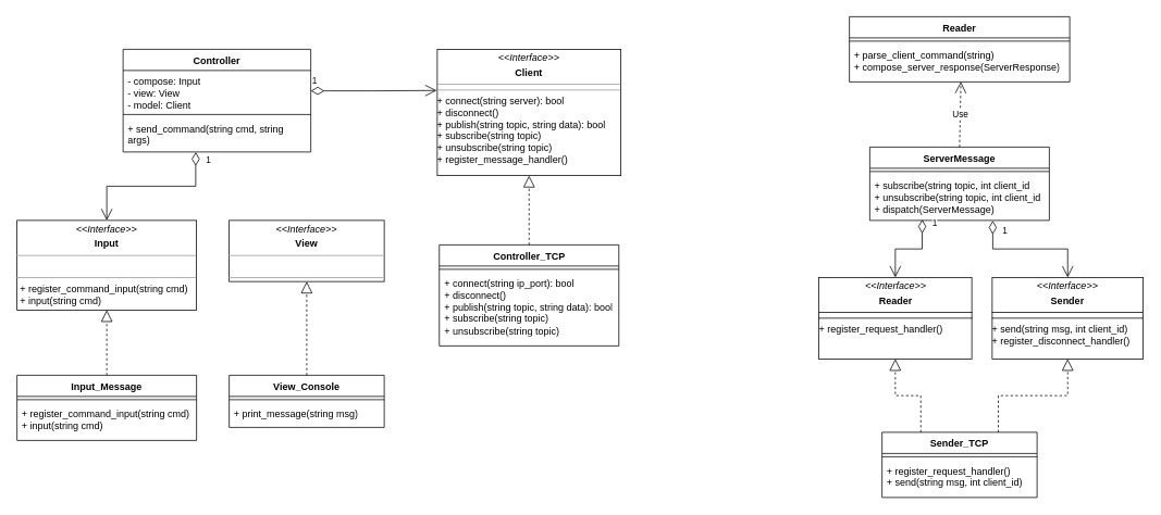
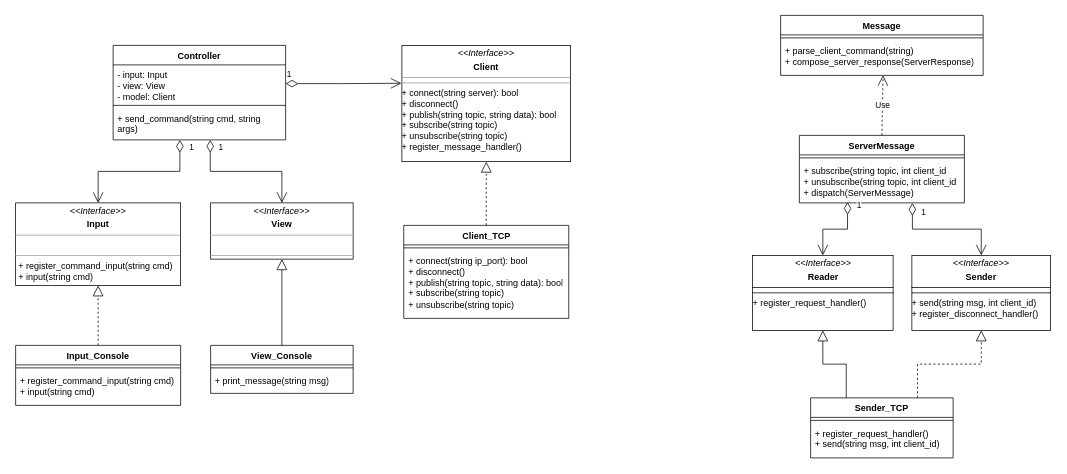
  <mxCell id="0" />
  <mxCell id="1" parent="0" />
  <mxCell id="2" value="&lt;p style=&quot;margin:0px;margin-top:4px;text-align:center;&quot;&gt;&lt;i&gt;&amp;lt;&amp;lt;Interface&amp;gt;&amp;gt;&lt;/i&gt;&lt;/p&gt;&lt;p style=&quot;margin:0px;margin-top:4px;text-align:center;&quot;&gt;&lt;b&gt;Client&lt;/b&gt;&lt;br&gt;&lt;/p&gt;&lt;hr size=&quot;1&quot;&gt;&lt;hr size=&quot;1&quot;&gt;+ connect(string server): bool&lt;br&gt;+ disconnect()&lt;br&gt;+ publish(string topic, string data): bool&lt;br&gt;+ subscribe(string topic)&lt;br&gt;+ unsubscribe(string topic)&lt;br&gt;+ register_message_handler()" style="verticalAlign=top;align=left;overflow=fill;fontSize=12;fontFamily=Helvetica;html=1;whiteSpace=wrap;" parent="1" vertex="1"><mxGeometry x="535" y="60" width="225" height="155" as="geometry" /></mxCell>
- <mxCell id="3" value="Controller_TCP" style="swimlane;fontStyle=1;align=center;verticalAlign=top;childLayout=stackLayout;horizontal=1;startSize=26;horizontalStack=0;resizeParent=1;resizeParentMax=0;resizeLast=0;collapsible=1;marginBottom=0;whiteSpace=wrap;html=1;" parent="1" vertex="1"><mxGeometry x="537.5" y="300" width="220" height="124" as="geometry" /></mxCell>
+ <mxCell id="3" value="Client_TCP" style="swimlane;fontStyle=1;align=center;verticalAlign=top;childLayout=stackLayout;horizontal=1;startSize=26;horizontalStack=0;resizeParent=1;resizeParentMax=0;resizeLast=0;collapsible=1;marginBottom=0;whiteSpace=wrap;html=1;" parent="1" vertex="1"><mxGeometry x="537.5" y="300" width="220" height="124" as="geometry" /></mxCell>
  <mxCell id="4" value="" style="line;strokeWidth=1;fillColor=none;align=left;verticalAlign=middle;spacingTop=-1;spacingLeft=3;spacingRight=3;rotatable=0;labelPosition=right;points=[];portConstraint=eastwest;strokeColor=inherit;" parent="3" vertex="1"><mxGeometry y="26" width="220" height="8" as="geometry" /></mxCell>
  <mxCell id="5" value="+ connect(string ip_port): bool&lt;br&gt;+ disconnect()&lt;br&gt;+ publish(string topic, string data): bool&lt;br&gt;+ subscribe(string topic)&lt;br&gt;+ unsubscribe(string topic)" style="text;strokeColor=none;fillColor=none;align=left;verticalAlign=top;spacingLeft=4;spacingRight=4;overflow=hidden;rotatable=0;points=[[0,0.5],[1,0.5]];portConstraint=eastwest;whiteSpace=wrap;html=1;" parent="3" vertex="1"><mxGeometry y="34" width="220" height="90" as="geometry" /></mxCell>
  <mxCell id="6" value="" style="endArrow=block;dashed=1;endFill=0;endSize=12;html=1;rounded=0;exitX=0.5;exitY=0;exitDx=0;exitDy=0;entryX=0.5;entryY=1;entryDx=0;entryDy=0;" parent="1" source="3" target="2" edge="1"><mxGeometry width="160" relative="1" as="geometry"><mxPoint x="635" y="290" as="sourcePoint" /><mxPoint x="795" y="290" as="targetPoint" /></mxGeometry></mxCell>
+ <mxCell id="7" value="1" style="endArrow=open;html=1;endSize=12;startArrow=diamondThin;startSize=14;startFill=0;align=left;verticalAlign=bottom;rounded=0;entryX=0.5;entryY=0;entryDx=0;entryDy=0;exitX=0.563;exitY=1.003;exitDx=0;exitDy=0;exitPerimeter=0;edgeStyle=orthogonalEdgeStyle;" parent="1" source="11" target="16" edge="1"><mxGeometry x="-0.785" y="10" relative="1" as="geometry"><mxPoint x="340" y="200" as="sourcePoint" /><mxPoint x="325" y="250" as="targetPoint" /><mxPoint as="offset" /></mxGeometry></mxCell>
  <mxCell id="8" value="&lt;b&gt;Controller&lt;/b&gt;" style="swimlane;fontStyle=1;align=center;verticalAlign=top;childLayout=stackLayout;horizontal=1;startSize=26;horizontalStack=0;resizeParent=1;resizeParentMax=0;resizeLast=0;collapsible=1;marginBottom=0;whiteSpace=wrap;html=1;" parent="1" vertex="1"><mxGeometry x="150" y="60" width="230" height="126" as="geometry" /></mxCell>
- <mxCell id="9" value="&lt;div&gt;- compose: Input&lt;br&gt;&lt;/div&gt;&lt;div&gt;- view: View&lt;/div&gt;&lt;div&gt;- model: Client&lt;/div&gt;" style="text;strokeColor=none;fillColor=none;align=left;verticalAlign=top;spacingLeft=4;spacingRight=4;overflow=hidden;rotatable=0;points=[[0,0.5],[1,0.5]];portConstraint=eastwest;whiteSpace=wrap;html=1;" parent="8" vertex="1"><mxGeometry y="26" width="230" height="50" as="geometry" /></mxCell>
+ <mxCell id="9" value="&lt;div&gt;- input: Input&lt;br&gt;&lt;/div&gt;&lt;div&gt;- view: View&lt;/div&gt;&lt;div&gt;- model: Client&lt;/div&gt;" style="text;strokeColor=none;fillColor=none;align=left;verticalAlign=top;spacingLeft=4;spacingRight=4;overflow=hidden;rotatable=0;points=[[0,0.5],[1,0.5]];portConstraint=eastwest;whiteSpace=wrap;html=1;" parent="8" vertex="1"><mxGeometry y="26" width="230" height="50" as="geometry" /></mxCell>
  <mxCell id="10" value="" style="line;strokeWidth=1;fillColor=none;align=left;verticalAlign=middle;spacingTop=-1;spacingLeft=3;spacingRight=3;rotatable=0;labelPosition=right;points=[];portConstraint=eastwest;strokeColor=inherit;" parent="8" vertex="1"><mxGeometry y="76" width="230" height="8" as="geometry" /></mxCell>
  <mxCell id="11" value="+ send_command(string cmd, string args)&lt;br&gt;" style="text;strokeColor=none;fillColor=none;align=left;verticalAlign=top;spacingLeft=4;spacingRight=4;overflow=hidden;rotatable=0;points=[[0,0.5],[1,0.5]];portConstraint=eastwest;whiteSpace=wrap;html=1;" parent="8" vertex="1"><mxGeometry y="84" width="230" height="42" as="geometry" /></mxCell>
  <mxCell id="12" value="1" style="endArrow=open;html=1;endSize=12;startArrow=diamondThin;startSize=14;startFill=0;edgeStyle=orthogonalEdgeStyle;align=left;verticalAlign=bottom;rounded=0;exitX=1;exitY=0.5;exitDx=0;exitDy=0;entryX=-0.003;entryY=0.326;entryDx=0;entryDy=0;entryPerimeter=0;" parent="1" source="9" target="2" edge="1"><mxGeometry x="-1" y="3" relative="1" as="geometry"><mxPoint x="400" y="-10" as="sourcePoint" /><mxPoint x="560" y="-10" as="targetPoint" /></mxGeometry></mxCell>
  <mxCell id="13" value="View_Console" style="swimlane;fontStyle=1;align=center;verticalAlign=top;childLayout=stackLayout;horizontal=1;startSize=26;horizontalStack=0;resizeParent=1;resizeParentMax=0;resizeLast=0;collapsible=1;marginBottom=0;whiteSpace=wrap;html=1;" parent="1" vertex="1"><mxGeometry x="280" y="460" width="190" height="64" as="geometry" /></mxCell>
  <mxCell id="14" value="" style="line;strokeWidth=1;fillColor=none;align=left;verticalAlign=middle;spacingTop=-1;spacingLeft=3;spacingRight=3;rotatable=0;labelPosition=right;points=[];portConstraint=eastwest;strokeColor=inherit;" parent="13" vertex="1"><mxGeometry y="26" width="190" height="8" as="geometry" /></mxCell>
  <mxCell id="15" value="+ print_message(string msg)" style="text;strokeColor=none;fillColor=none;align=left;verticalAlign=top;spacingLeft=4;spacingRight=4;overflow=hidden;rotatable=0;points=[[0,0.5],[1,0.5]];portConstraint=eastwest;whiteSpace=wrap;html=1;" parent="13" vertex="1"><mxGeometry y="34" width="190" height="30" as="geometry" /></mxCell>
  <mxCell id="16" value="&lt;p style=&quot;margin:0px;margin-top:4px;text-align:center;&quot;&gt;&lt;i&gt;&amp;lt;&amp;lt;Interface&amp;gt;&amp;gt;&lt;/i&gt;&lt;/p&gt;&lt;p style=&quot;margin:0px;margin-top:4px;text-align:center;&quot;&gt;&lt;b&gt;View&lt;/b&gt;&lt;br&gt;&lt;/p&gt;&lt;hr size=&quot;1&quot;&gt;&lt;p style=&quot;margin:0px;margin-left:4px;&quot;&gt;&lt;br&gt;&lt;/p&gt;&lt;hr size=&quot;1&quot;&gt;&lt;p style=&quot;margin:0px;margin-left:4px;&quot;&gt;+ print_message(string msg)&lt;br&gt;&lt;/p&gt;" style="verticalAlign=top;align=left;overflow=fill;fontSize=12;fontFamily=Helvetica;html=1;whiteSpace=wrap;" parent="1" vertex="1"><mxGeometry x="280" y="270" width="190" height="75" as="geometry" /></mxCell>
- <mxCell id="17" value="" style="endArrow=block;dashed=1;endFill=0;endSize=12;html=1;rounded=0;exitX=0.5;exitY=0;exitDx=0;exitDy=0;entryX=0.5;entryY=1;entryDx=0;entryDy=0;" parent="1" source="13" target="16" edge="1"><mxGeometry width="160" relative="1" as="geometry"><mxPoint x="510" y="425" as="sourcePoint" /><mxPoint x="510" y="340" as="targetPoint" /></mxGeometry></mxCell>
+ <mxCell id="17" value="" style="endArrow=block;dashed=0;endFill=0;endSize=12;html=1;rounded=0;exitX=0.5;exitY=0;exitDx=0;exitDy=0;entryX=0.5;entryY=1;entryDx=0;entryDy=0;" parent="1" source="13" target="16" edge="1"><mxGeometry width="160" relative="1" as="geometry"><mxPoint x="510" y="425" as="sourcePoint" /><mxPoint x="510" y="340" as="targetPoint" /></mxGeometry></mxCell>
  <mxCell id="18" value="ServerMessage" style="swimlane;fontStyle=1;align=center;verticalAlign=top;childLayout=stackLayout;horizontal=1;startSize=26;horizontalStack=0;resizeParent=1;resizeParentMax=0;resizeLast=0;collapsible=1;marginBottom=0;whiteSpace=wrap;html=1;" vertex="1" parent="1"><mxGeometry x="1065" y="180" width="220" height="90" as="geometry" /></mxCell>
  <mxCell id="19" value="" style="line;strokeWidth=1;fillColor=none;align=left;verticalAlign=middle;spacingTop=-1;spacingLeft=3;spacingRight=3;rotatable=0;labelPosition=right;points=[];portConstraint=eastwest;strokeColor=inherit;" vertex="1" parent="18"><mxGeometry y="26" width="220" height="8" as="geometry" /></mxCell>
  <mxCell id="20" value="&lt;div&gt;+ subscribe(string topic, int client_id&lt;/div&gt;&lt;div&gt;+ unsubscribe(string topic, int client_id&lt;br&gt;&lt;/div&gt;&lt;div&gt;+ dispatch(ServerMessage)&lt;br&gt;&lt;/div&gt;" style="text;strokeColor=none;fillColor=none;align=left;verticalAlign=top;spacingLeft=4;spacingRight=4;overflow=hidden;rotatable=0;points=[[0,0.5],[1,0.5]];portConstraint=eastwest;whiteSpace=wrap;html=1;" vertex="1" parent="18"><mxGeometry y="34" width="220" height="56" as="geometry" /></mxCell>
  <mxCell id="21" value="&lt;p style=&quot;margin:0px;margin-top:4px;text-align:center;&quot;&gt;&lt;i&gt;&amp;lt;&amp;lt;Interface&amp;gt;&amp;gt;&lt;/i&gt;&lt;/p&gt;&lt;p style=&quot;margin:0px;margin-top:4px;text-align:center;&quot;&gt;&lt;b&gt;Sender&lt;/b&gt;&lt;br&gt;&lt;/p&gt;&lt;hr size=&quot;1&quot; style=&quot;border-style:solid;&quot;&gt;&lt;hr size=&quot;1&quot; style=&quot;border-style:solid;&quot;&gt;&lt;div&gt;+ send(string msg, int client_id)&lt;/div&gt;&lt;div&gt;+ register_disconnect_handler()&lt;/div&gt;" style="verticalAlign=top;align=left;overflow=fill;html=1;whiteSpace=wrap;" vertex="1" parent="1"><mxGeometry x="1215" y="340" width="185" height="100" as="geometry" /></mxCell>
  <mxCell id="22" value="" style="endArrow=block;dashed=1;endFill=0;endSize=12;html=1;rounded=0;exitX=0.75;exitY=0;exitDx=0;exitDy=0;entryX=0.5;entryY=1;entryDx=0;entryDy=0;edgeStyle=orthogonalEdgeStyle;" edge="1" parent="1" source="32" target="21"><mxGeometry width="160" relative="1" as="geometry"><mxPoint x="1400" y="380" as="sourcePoint" /><mxPoint x="1560" y="380" as="targetPoint" /></mxGeometry></mxCell>
  <mxCell id="23" value="1" style="endArrow=open;html=1;endSize=12;startArrow=diamondThin;startSize=14;startFill=0;edgeStyle=orthogonalEdgeStyle;align=left;verticalAlign=bottom;rounded=0;exitX=0.685;exitY=1.004;exitDx=0;exitDy=0;exitPerimeter=0;entryX=0.5;entryY=0;entryDx=0;entryDy=0;" edge="1" parent="1" source="20" target="21"><mxGeometry x="-0.438" y="13" relative="1" as="geometry"><mxPoint x="1320" y="300" as="sourcePoint" /><mxPoint x="1560" y="380" as="targetPoint" /><mxPoint as="offset" /></mxGeometry></mxCell>
- <mxCell id="24" value="Reader" style="swimlane;fontStyle=1;align=center;verticalAlign=top;childLayout=stackLayout;horizontal=1;startSize=26;horizontalStack=0;resizeParent=1;resizeParentMax=0;resizeLast=0;collapsible=1;marginBottom=0;whiteSpace=wrap;html=1;" vertex="1" parent="1"><mxGeometry x="1040" y="20" width="270" height="80" as="geometry" /></mxCell>
+ <mxCell id="24" value="Message" style="swimlane;fontStyle=1;align=center;verticalAlign=top;childLayout=stackLayout;horizontal=1;startSize=26;horizontalStack=0;resizeParent=1;resizeParentMax=0;resizeLast=0;collapsible=1;marginBottom=0;whiteSpace=wrap;html=1;" vertex="1" parent="1"><mxGeometry x="1040" y="20" width="270" height="80" as="geometry" /></mxCell>
  <mxCell id="25" value="" style="line;strokeWidth=1;fillColor=none;align=left;verticalAlign=middle;spacingTop=-1;spacingLeft=3;spacingRight=3;rotatable=0;labelPosition=right;points=[];portConstraint=eastwest;strokeColor=inherit;" vertex="1" parent="24"><mxGeometry y="26" width="270" height="8" as="geometry" /></mxCell>
  <mxCell id="26" value="&lt;div&gt;+ parse_client_command(string)&lt;/div&gt;&lt;div&gt;+ compose_server_response(ServerResponse)&lt;br&gt;&lt;/div&gt;" style="text;strokeColor=none;fillColor=none;align=left;verticalAlign=top;spacingLeft=4;spacingRight=4;overflow=hidden;rotatable=0;points=[[0,0.5],[1,0.5]];portConstraint=eastwest;whiteSpace=wrap;html=1;" vertex="1" parent="24"><mxGeometry y="34" width="270" height="46" as="geometry" /></mxCell>
  <mxCell id="27" value="Use" style="endArrow=open;endSize=12;dashed=1;html=1;rounded=0;exitX=0.5;exitY=0;exitDx=0;exitDy=0;entryX=0.506;entryY=0.995;entryDx=0;entryDy=0;entryPerimeter=0;" edge="1" parent="1" source="18" target="26"><mxGeometry width="160" relative="1" as="geometry"><mxPoint x="947.5" y="53" as="sourcePoint" /><mxPoint x="1050.5" y="54" as="targetPoint" /></mxGeometry></mxCell>
  <mxCell id="28" value="&lt;p style=&quot;margin:0px;margin-top:4px;text-align:center;&quot;&gt;&lt;i&gt;&amp;lt;&amp;lt;Interface&amp;gt;&amp;gt;&lt;/i&gt;&lt;/p&gt;&lt;p style=&quot;margin:0px;margin-top:4px;text-align:center;&quot;&gt;&lt;b&gt;Input&lt;/b&gt;&lt;br&gt;&lt;/p&gt;&lt;hr size=&quot;1&quot;&gt;&lt;p style=&quot;margin:0px;margin-left:4px;&quot;&gt;&lt;br&gt;&lt;/p&gt;&lt;hr size=&quot;1&quot;&gt;&lt;p style=&quot;margin:0px;margin-left:4px;&quot;&gt;+ register_command_input(string cmd)&lt;/p&gt;&lt;p style=&quot;margin:0px;margin-left:4px;&quot;&gt;+ input(string cmd)&lt;br&gt;&lt;/p&gt;" style="verticalAlign=top;align=left;overflow=fill;fontSize=12;fontFamily=Helvetica;html=1;whiteSpace=wrap;" vertex="1" parent="1"><mxGeometry x="20" y="270" width="220" height="110" as="geometry" /></mxCell>
  <mxCell id="29" value="" style="endArrow=block;dashed=1;endFill=0;endSize=12;html=1;rounded=0;entryX=0.5;entryY=1;entryDx=0;entryDy=0;exitX=0.5;exitY=0;exitDx=0;exitDy=0;" edge="1" parent="1" source="37" target="28"><mxGeometry width="160" relative="1" as="geometry"><mxPoint x="160" y="440" as="sourcePoint" /><mxPoint x="550" y="350" as="targetPoint" /></mxGeometry></mxCell>
  <mxCell id="30" value="1" style="endArrow=open;html=1;endSize=12;startArrow=diamondThin;startSize=14;startFill=0;edgeStyle=orthogonalEdgeStyle;align=left;verticalAlign=bottom;rounded=0;exitX=0.387;exitY=1.003;exitDx=0;exitDy=0;exitPerimeter=0;entryX=0.5;entryY=0;entryDx=0;entryDy=0;" edge="1" parent="1" source="11" target="28"><mxGeometry x="-0.8" y="11" relative="1" as="geometry"><mxPoint x="270" y="350" as="sourcePoint" /><mxPoint x="430" y="350" as="targetPoint" /><mxPoint as="offset" /></mxGeometry></mxCell>
  <mxCell id="31" value="&lt;p style=&quot;margin:0px;margin-top:4px;text-align:center;&quot;&gt;&lt;i&gt;&amp;lt;&amp;lt;Interface&amp;gt;&amp;gt;&lt;/i&gt;&lt;/p&gt;&lt;p style=&quot;margin:0px;margin-top:4px;text-align:center;&quot;&gt;&lt;b&gt;Reader&lt;/b&gt;&lt;br&gt;&lt;/p&gt;&lt;hr size=&quot;1&quot; style=&quot;border-style:solid;&quot;&gt;&lt;hr size=&quot;1&quot; style=&quot;border-style:solid;&quot;&gt;+ register_request_handler()" style="verticalAlign=top;align=left;overflow=fill;html=1;whiteSpace=wrap;" vertex="1" parent="1"><mxGeometry x="1002.5" y="340" width="187.5" height="100" as="geometry" /></mxCell>
  <mxCell id="32" value="Sender_TCP" style="swimlane;fontStyle=1;align=center;verticalAlign=top;childLayout=stackLayout;horizontal=1;startSize=26;horizontalStack=0;resizeParent=1;resizeParentMax=0;resizeLast=0;collapsible=1;marginBottom=0;whiteSpace=wrap;html=1;" vertex="1" parent="1"><mxGeometry x="1080" y="530" width="190" height="80" as="geometry" /></mxCell>
  <mxCell id="33" value="" style="line;strokeWidth=1;fillColor=none;align=left;verticalAlign=middle;spacingTop=-1;spacingLeft=3;spacingRight=3;rotatable=0;labelPosition=right;points=[];portConstraint=eastwest;strokeColor=inherit;" vertex="1" parent="32"><mxGeometry y="26" width="190" height="8" as="geometry" /></mxCell>
  <mxCell id="34" value="&lt;div&gt;+ register_request_handler()&lt;/div&gt;&lt;div&gt;+ send(string msg, int client_id)&lt;/div&gt;" style="text;strokeColor=none;fillColor=none;align=left;verticalAlign=top;spacingLeft=4;spacingRight=4;overflow=hidden;rotatable=0;points=[[0,0.5],[1,0.5]];portConstraint=eastwest;whiteSpace=wrap;html=1;" vertex="1" parent="32"><mxGeometry y="34" width="190" height="46" as="geometry" /></mxCell>
- <mxCell id="35" value="" style="endArrow=block;dashed=1;endFill=0;endSize=12;html=1;rounded=0;exitX=0.25;exitY=0;exitDx=0;exitDy=0;entryX=0.5;entryY=1;entryDx=0;entryDy=0;edgeStyle=orthogonalEdgeStyle;" edge="1" parent="1" source="32" target="31"><mxGeometry width="160" relative="1" as="geometry"><mxPoint x="1127.5" y="380" as="sourcePoint" /><mxPoint x="1287.5" y="380" as="targetPoint" /></mxGeometry></mxCell>
+ <mxCell id="35" value="" style="endArrow=block;dashed=0;endFill=0;endSize=12;html=1;rounded=0;exitX=0.25;exitY=0;exitDx=0;exitDy=0;entryX=0.5;entryY=1;entryDx=0;entryDy=0;edgeStyle=orthogonalEdgeStyle;" edge="1" parent="1" source="32" target="31"><mxGeometry width="160" relative="1" as="geometry"><mxPoint x="1127.5" y="380" as="sourcePoint" /><mxPoint x="1287.5" y="380" as="targetPoint" /></mxGeometry></mxCell>
  <mxCell id="36" value="1" style="endArrow=open;html=1;endSize=12;startArrow=diamondThin;startSize=14;startFill=0;edgeStyle=orthogonalEdgeStyle;align=left;verticalAlign=bottom;rounded=0;exitX=0.292;exitY=0.982;exitDx=0;exitDy=0;exitPerimeter=0;entryX=0.5;entryY=0;entryDx=0;entryDy=0;" edge="1" parent="1" source="20" target="31"><mxGeometry x="-0.746" y="11" relative="1" as="geometry"><mxPoint x="1226" y="280" as="sourcePoint" /><mxPoint x="1210" y="340" as="targetPoint" /><mxPoint as="offset" /></mxGeometry></mxCell>
- <mxCell id="37" value="Input_Message" style="swimlane;fontStyle=1;align=center;verticalAlign=top;childLayout=stackLayout;horizontal=1;startSize=26;horizontalStack=0;resizeParent=1;resizeParentMax=0;resizeLast=0;collapsible=1;marginBottom=0;whiteSpace=wrap;html=1;" vertex="1" parent="1"><mxGeometry x="20" y="460" width="220" height="80" as="geometry" /></mxCell>
+ <mxCell id="37" value="Input_Console" style="swimlane;fontStyle=1;align=center;verticalAlign=top;childLayout=stackLayout;horizontal=1;startSize=26;horizontalStack=0;resizeParent=1;resizeParentMax=0;resizeLast=0;collapsible=1;marginBottom=0;whiteSpace=wrap;html=1;" vertex="1" parent="1"><mxGeometry x="20" y="460" width="220" height="80" as="geometry" /></mxCell>
  <mxCell id="38" value="" style="line;strokeWidth=1;fillColor=none;align=left;verticalAlign=middle;spacingTop=-1;spacingLeft=3;spacingRight=3;rotatable=0;labelPosition=right;points=[];portConstraint=eastwest;strokeColor=inherit;" vertex="1" parent="37"><mxGeometry y="26" width="220" height="8" as="geometry" /></mxCell>
  <mxCell id="39" value="&lt;div&gt;+ register_command_input(string cmd)&lt;/div&gt;&lt;div&gt;+ input(string cmd)&lt;/div&gt;" style="text;strokeColor=none;fillColor=none;align=left;verticalAlign=top;spacingLeft=4;spacingRight=4;overflow=hidden;rotatable=0;points=[[0,0.5],[1,0.5]];portConstraint=eastwest;whiteSpace=wrap;html=1;" vertex="1" parent="37"><mxGeometry y="34" width="220" height="46" as="geometry" /></mxCell>
